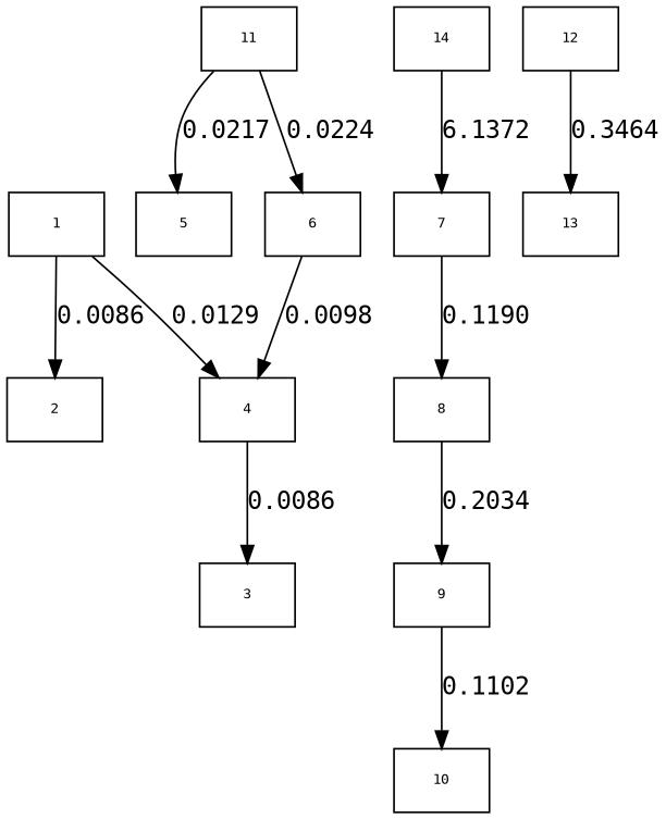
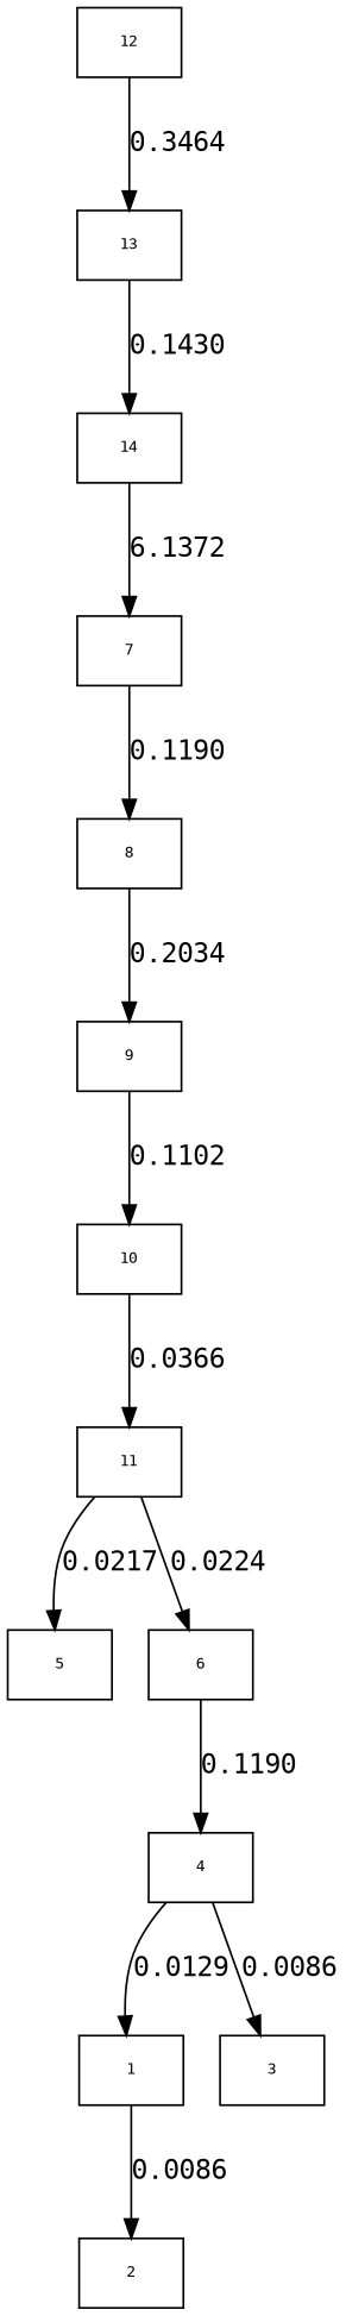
  digraph {
    fontname="DejaVu Sans Mono"
    ranksep=.75
    node [fontname="DejaVu Sans Mono" fontsize=8 shape=box]
    edge [fontname="DejaVu Sans Mono"]
    1
    2
    3
    4
    5
    6
    7
    8
    9
    10
    11
    12
    13
    14
    subgraph sub_1 {
      1
      2
      3
      4
      5
      6
      7
      8
      9
      10
      11
      12
      13
      14
    }
    1 -> 2 [label=0.0086]
-   1 -> 4 [label=0.0129]
+   4 -> 1 [label=0.0129]
    4 -> 3 [label=0.0086]
-   6 -> 4 [label=0.0098]
+   6 -> 4 [label=0.1190]
    7 -> 8 [label=0.1190]
    8 -> 9 [label=0.2034]
    9 -> 10 [label=0.1102]
+   10 -> 11 [label=0.0366]
    11 -> 5 [label=0.0217]
    11 -> 6 [label=0.0224]
    12 -> 13 [label=0.3464]
+   13 -> 14 [label=0.1430]
    14 -> 7 [label=6.1372]
  }
